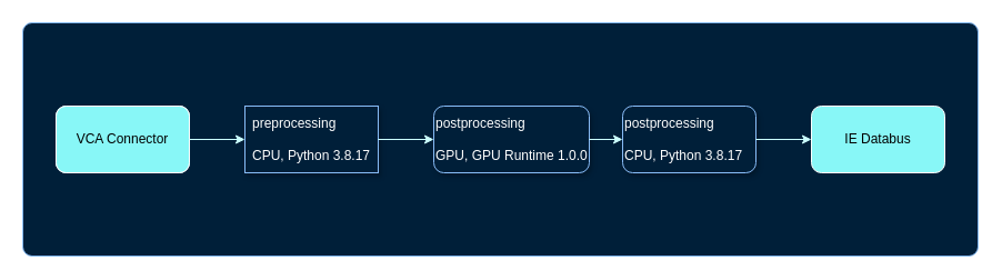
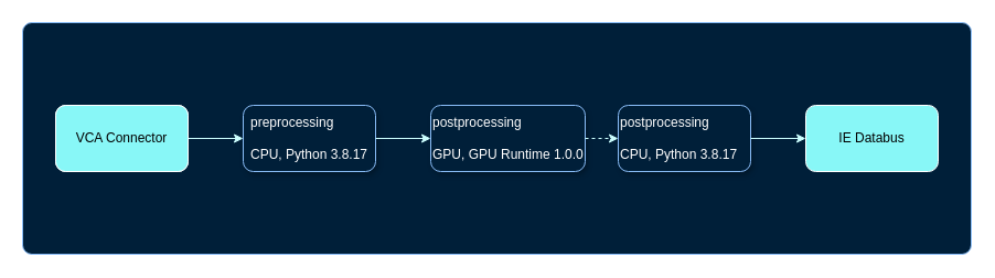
  <mxCell id="0" />
  <mxCell id="1" parent="0" />
  <mxCell id="2" value="" style="rounded=1;whiteSpace=wrap;html=1;shadow=0;strokeColor=#88BCF7;fillColor=#001f39;arcSize=4;" vertex="1" parent="1"><mxGeometry x="20" y="20" width="860" height="210" as="geometry" /></mxCell>
  <mxCell id="3" value="VCA Connector" style="rounded=1;whiteSpace=wrap;html=1;fillColor=#88F7F7;strokeColor=#FFFFFF;" vertex="1" parent="1"><mxGeometry x="50" y="95" width="120" height="60" as="geometry" /></mxCell>
  <mxCell id="4" value="IE Databus" style="rounded=1;whiteSpace=wrap;html=1;fillColor=#88F7F7;strokeColor=#FFFFFF;" vertex="1" parent="1"><mxGeometry x="730" y="95" width="120" height="60" as="geometry" /></mxCell>
  <mxCell id="5" value="VCA Connector" style="rounded=1;whiteSpace=wrap;html=1;fillColor=#88F7F7;strokeColor=#FFFFFF;" vertex="1" parent="1"><mxGeometry x="50" y="95" width="120" height="60" as="geometry" /></mxCell>
- <mxCell id="6" value="&lt;div style=&quot;text-align: left;&quot;&gt;&lt;span style=&quot;color: rgb(255, 255, 255); background-color: initial;&quot;&gt;preprocessing&lt;/span&gt;&lt;/div&gt;&lt;div style=&quot;text-align: left;&quot;&gt;&lt;span style=&quot;color: rgb(255, 255, 255); background-color: initial;&quot;&gt;&lt;br&gt;&lt;/span&gt;&lt;/div&gt;&lt;font style=&quot;&quot; color=&quot;#ffffff&quot;&gt;CPU, Python 3.8.17&lt;/font&gt;" style="whiteSpace=wrap;html=1;strokeColor=#88BCF7;fillColor=#001f39;shadow=1;rounded=0;" vertex="1" parent="1"><mxGeometry x="220" y="95" width="120" height="60" as="geometry" /></mxCell>
+ <mxCell id="6" value="&lt;div style=&quot;text-align: left;&quot;&gt;&lt;span style=&quot;color: rgb(255, 255, 255); background-color: initial;&quot;&gt;preprocessing&lt;/span&gt;&lt;/div&gt;&lt;div style=&quot;text-align: left;&quot;&gt;&lt;span style=&quot;color: rgb(255, 255, 255); background-color: initial;&quot;&gt;&lt;br&gt;&lt;/span&gt;&lt;/div&gt;&lt;font style=&quot;&quot; color=&quot;#ffffff&quot;&gt;CPU, Python 3.8.17&lt;/font&gt;" style="rounded=1;whiteSpace=wrap;html=1;strokeColor=#88BCF7;fillColor=#001f39;shadow=1;" vertex="1" parent="1"><mxGeometry x="220" y="95" width="120" height="60" as="geometry" /></mxCell>
  <mxCell id="7" value="&lt;font style=&quot;&quot; color=&quot;#ffffff&quot;&gt;postprocessing&lt;br&gt;&lt;br&gt;GPU, GPU Runtime 1.0.0&lt;/font&gt;" style="rounded=1;whiteSpace=wrap;html=1;strokeColor=#88BCF7;fillColor=#001f39;shadow=1;align=left;" vertex="1" parent="1"><mxGeometry x="390" y="95" width="140" height="60" as="geometry" /></mxCell>
  <mxCell id="8" value="&lt;span&gt;&lt;font color=&quot;#ffffff&quot;&gt;postprocessing&lt;br&gt;&lt;br&gt;CPU, Python 3.8.17&lt;/font&gt;&lt;br&gt;&lt;/span&gt;" style="rounded=1;whiteSpace=wrap;html=1;strokeColor=#88BCF7;fillColor=#001f39;shadow=1;fontStyle=0;align=left;" vertex="1" parent="1"><mxGeometry x="560" y="95" width="120" height="60" as="geometry" /></mxCell>
- <mxCell id="9" value="" style="endArrow=classic;html=1;fontColor=#FFFFFF;strokeColor=#CCFFFF;entryX=0;entryY=0.5;entryDx=0;entryDy=0;exitX=1;exitY=0.5;exitDx=0;exitDy=0;" edge="1" parent="1" source="7" target="8"><mxGeometry width="50" height="50" relative="1" as="geometry"><mxPoint x="480" y="205" as="sourcePoint" /><mxPoint x="530" y="155" as="targetPoint" /></mxGeometry></mxCell>
+ <mxCell id="9" value="" style="endArrow=classic;html=1;fontColor=#FFFFFF;strokeColor=#CCFFFF;entryX=0;entryY=0.5;entryDx=0;entryDy=0;exitX=1;exitY=0.5;exitDx=0;exitDy=0;dashed=1;" edge="1" parent="1" source="7" target="8"><mxGeometry width="50" height="50" relative="1" as="geometry"><mxPoint x="480" y="205" as="sourcePoint" /><mxPoint x="530" y="155" as="targetPoint" /></mxGeometry></mxCell>
  <mxCell id="10" value="" style="endArrow=classic;html=1;fontColor=#FFFFFF;strokeColor=#CCFFFF;exitX=1;exitY=0.5;exitDx=0;exitDy=0;" edge="1" parent="1" source="8"><mxGeometry width="50" height="50" relative="1" as="geometry"><mxPoint x="520" y="135" as="sourcePoint" /><mxPoint x="730" y="125" as="targetPoint" /></mxGeometry></mxCell>
  <mxCell id="11" value="" style="endArrow=classic;html=1;fontColor=#FFFFFF;strokeColor=#CCFFFF;entryX=0;entryY=0.5;entryDx=0;entryDy=0;exitX=1;exitY=0.5;exitDx=0;exitDy=0;" edge="1" parent="1" source="6" target="7"><mxGeometry width="50" height="50" relative="1" as="geometry"><mxPoint x="520" y="135" as="sourcePoint" /><mxPoint x="570" y="135" as="targetPoint" /></mxGeometry></mxCell>
  <mxCell id="12" value="" style="endArrow=classic;html=1;fontColor=#FFFFFF;strokeColor=#CCFFFF;entryX=0;entryY=0.5;entryDx=0;entryDy=0;exitX=1;exitY=0.5;exitDx=0;exitDy=0;" edge="1" parent="1" source="5" target="6"><mxGeometry width="50" height="50" relative="1" as="geometry"><mxPoint x="350" y="135" as="sourcePoint" /><mxPoint x="400" y="135" as="targetPoint" /></mxGeometry></mxCell>
